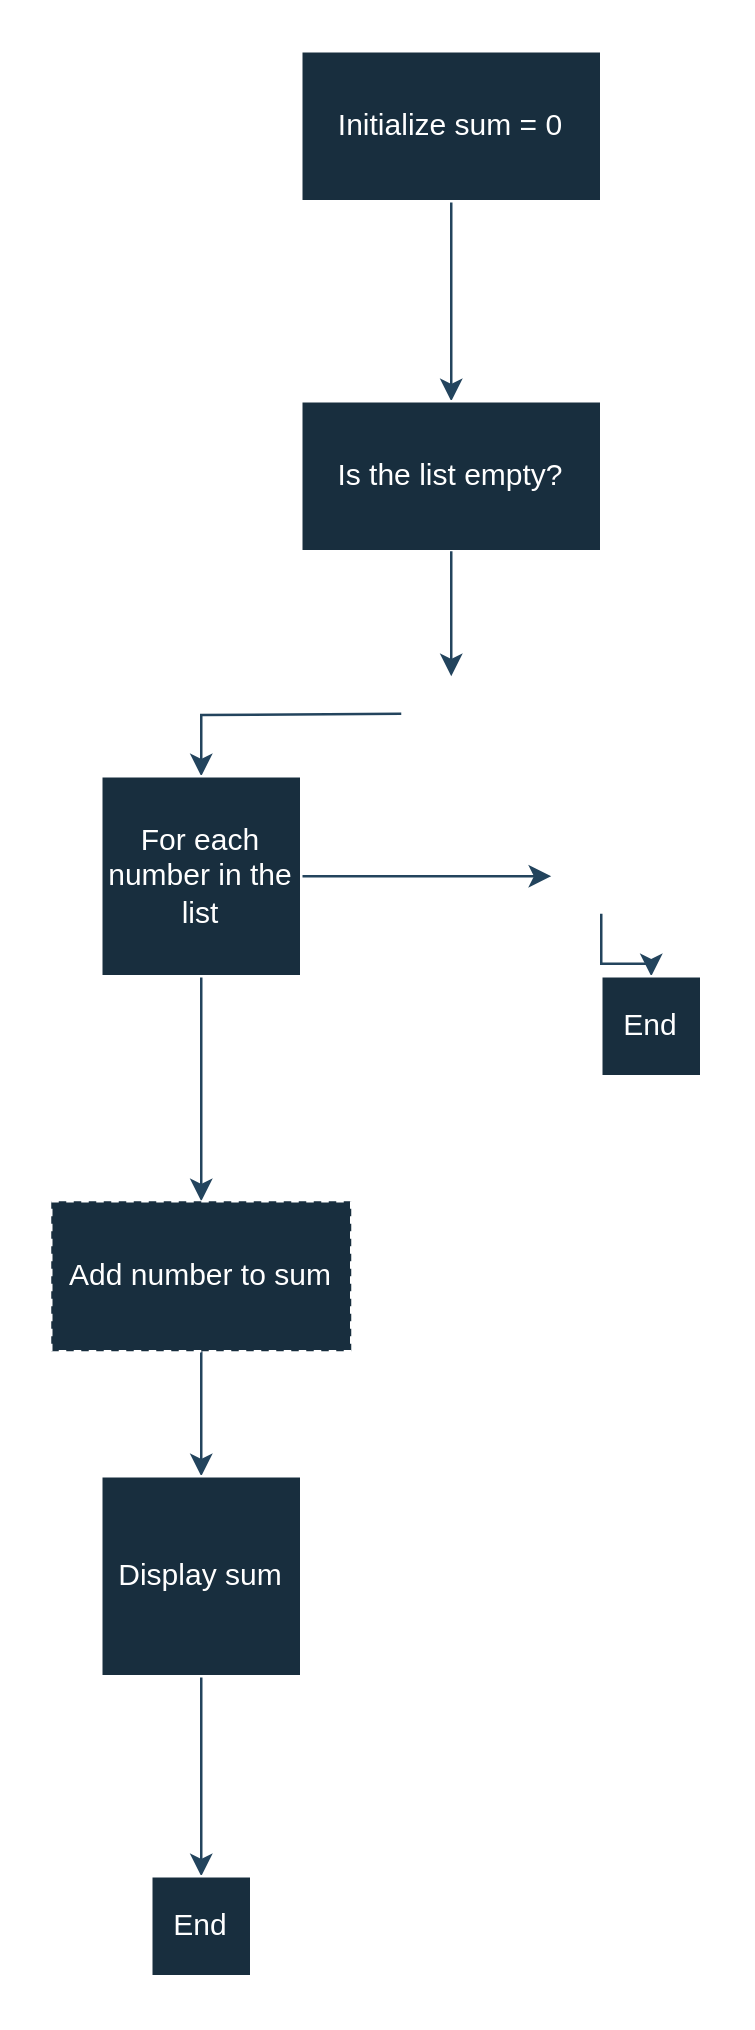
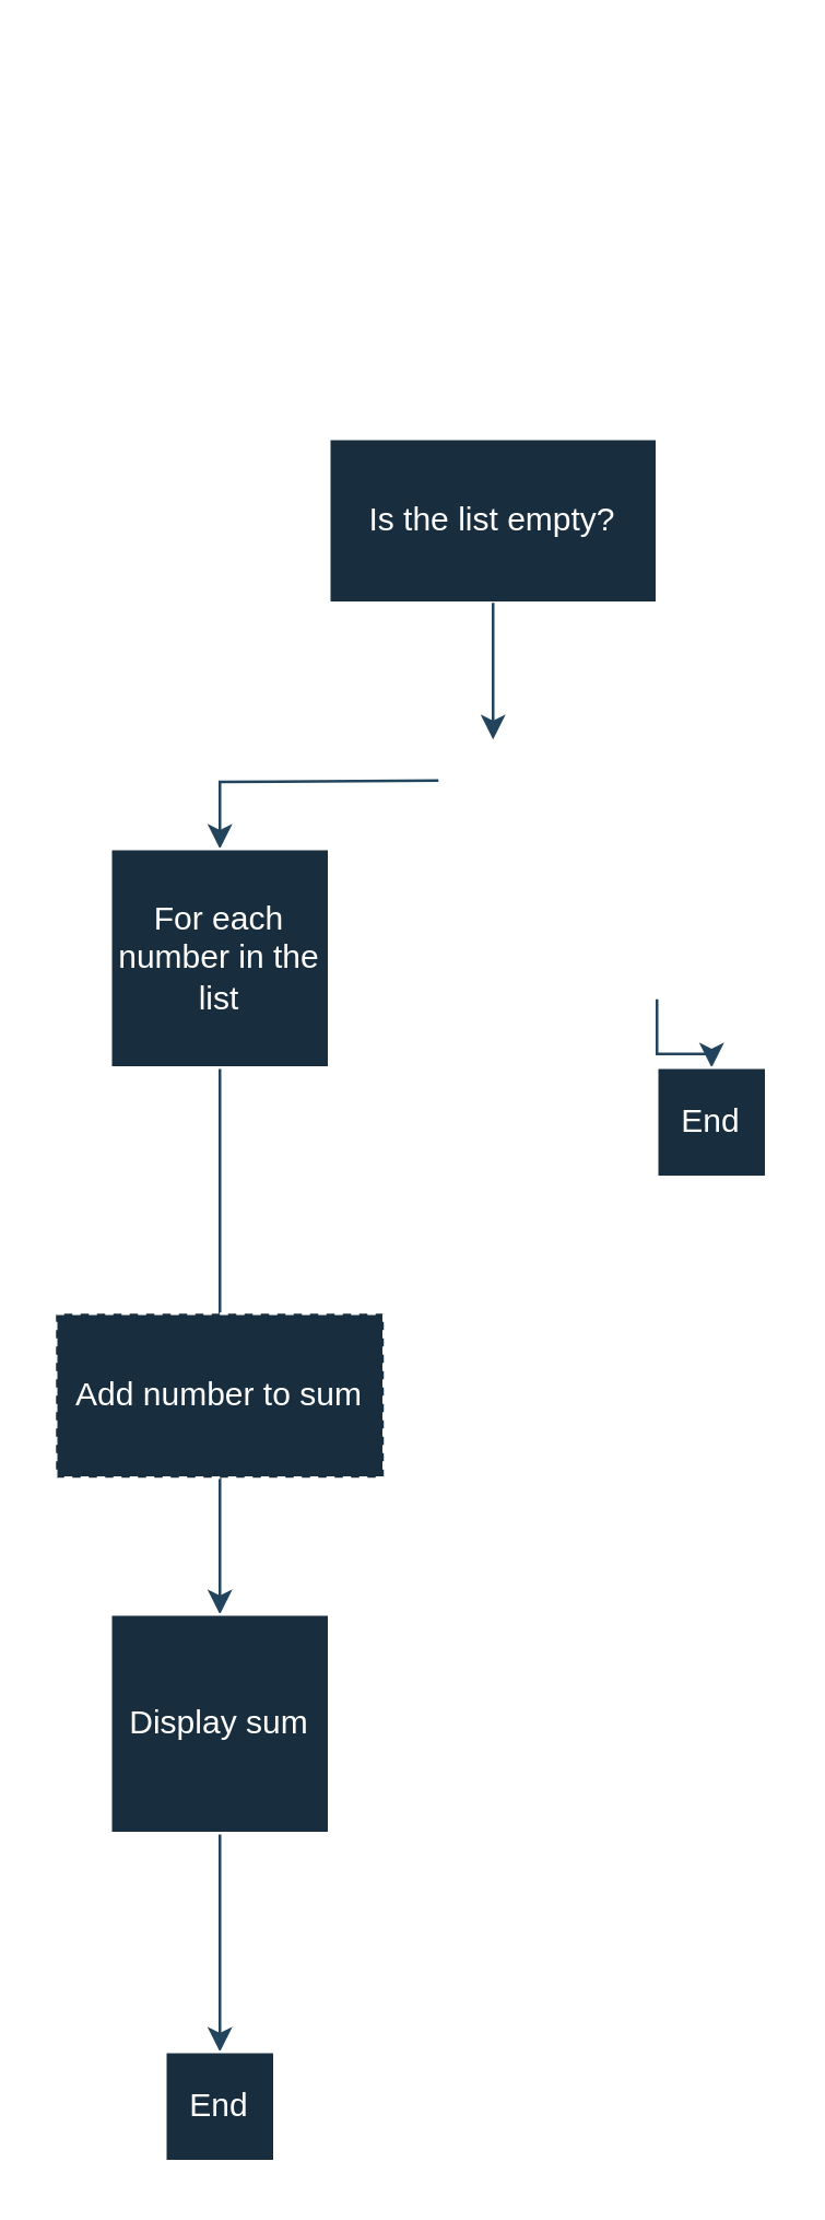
  <mxCell id="0" />
  <mxCell id="1" parent="0" />
- <mxCell id="2" value="" style="edgeStyle=orthogonalEdgeStyle;rounded=0;orthogonalLoop=1;jettySize=auto;html=1;labelBackgroundColor=none;fontColor=default;strokeColor=#23445D;" edge="1" parent="1" source="3" target="4"><mxGeometry relative="1" as="geometry" /></mxCell>
- <mxCell id="3" value="Initialize sum = 0" style="rounded=0;whiteSpace=wrap;html=1;labelBackgroundColor=none;fillColor=#182E3E;strokeColor=#FFFFFF;fontColor=#FFFFFF;" vertex="1" parent="1"><mxGeometry x="120" y="20" width="120" height="60" as="geometry" /></mxCell>
  <mxCell id="4" value="Is the list empty?" style="rounded=0;whiteSpace=wrap;html=1;labelBackgroundColor=none;fillColor=#182E3E;strokeColor=#FFFFFF;fontColor=#FFFFFF;" vertex="1" parent="1"><mxGeometry x="120" y="160" width="120" height="60" as="geometry" /></mxCell>
  <mxCell id="5" style="edgeStyle=orthogonalEdgeStyle;rounded=0;orthogonalLoop=1;jettySize=auto;html=1;labelBackgroundColor=none;fontColor=default;strokeColor=#23445D;" edge="1" parent="1" target="8"><mxGeometry relative="1" as="geometry"><mxPoint x="120" y="340" as="targetPoint" /><mxPoint x="160" y="285" as="sourcePoint" /></mxGeometry></mxCell>
- <mxCell id="6" style="edgeStyle=orthogonalEdgeStyle;rounded=0;orthogonalLoop=1;jettySize=auto;html=1;labelBackgroundColor=none;fontColor=default;strokeColor=#23445D;" edge="1" parent="1" source="8" target="10"><mxGeometry relative="1" as="geometry"><mxPoint x="180" y="350" as="targetPoint" /><Array as="points"><mxPoint x="210" y="350" /><mxPoint x="210" y="350" /></Array></mxGeometry></mxCell>
- <mxCell id="7" value="" style="edgeStyle=orthogonalEdgeStyle;rounded=0;orthogonalLoop=1;jettySize=auto;html=1;labelBackgroundColor=none;fontColor=default;strokeColor=#23445D;" edge="1" parent="1" source="8" target="15"><mxGeometry relative="1" as="geometry" /></mxCell>
+ <mxCell id="7" value="" style="edgeStyle=orthogonalEdgeStyle;rounded=0;orthogonalLoop=1;jettySize=auto;html=1;labelBackgroundColor=none;fontColor=default;strokeColor=#23445D;endArrow=none;" edge="1" parent="1" source="8" target="15"><mxGeometry relative="1" as="geometry" /></mxCell>
  <mxCell id="8" value="For each number in the list" style="whiteSpace=wrap;html=1;aspect=fixed;labelBackgroundColor=none;fillColor=#182E3E;strokeColor=#FFFFFF;fontColor=#FFFFFF;" vertex="1" parent="1"><mxGeometry x="40" y="310" width="80" height="80" as="geometry" /></mxCell>
  <mxCell id="9" style="edgeStyle=orthogonalEdgeStyle;rounded=0;orthogonalLoop=1;jettySize=auto;html=1;labelBackgroundColor=none;fontColor=default;strokeColor=#23445D;" edge="1" parent="1" source="10" target="11"><mxGeometry relative="1" as="geometry"><mxPoint x="270" y="410" as="targetPoint" /></mxGeometry></mxCell>
  <mxCell id="10" value="Yes" style="text;html=1;align=center;verticalAlign=middle;resizable=0;points=[];autosize=1;strokeColor=none;fillColor=none;labelBackgroundColor=none;fontColor=#FFFFFF;" vertex="1" parent="1"><mxGeometry x="220" y="335" width="40" height="30" as="geometry" /></mxCell>
  <mxCell id="11" value="End" style="whiteSpace=wrap;html=1;aspect=fixed;labelBackgroundColor=none;fillColor=#182E3E;strokeColor=#FFFFFF;fontColor=#FFFFFF;" vertex="1" parent="1"><mxGeometry x="240" y="390" width="40" height="40" as="geometry" /></mxCell>
  <mxCell id="12" value="" style="edgeStyle=orthogonalEdgeStyle;rounded=0;orthogonalLoop=1;jettySize=auto;html=1;exitX=0.5;exitY=1;exitDx=0;exitDy=0;labelBackgroundColor=none;fontColor=default;strokeColor=#23445D;" edge="1" parent="1" source="4"><mxGeometry relative="1" as="geometry"><mxPoint x="180" y="270" as="targetPoint" /><mxPoint x="180" y="220" as="sourcePoint" /></mxGeometry></mxCell>
  <mxCell id="13" value="No" style="text;html=1;align=center;verticalAlign=middle;resizable=0;points=[];autosize=1;strokeColor=none;fillColor=none;labelBackgroundColor=none;fontColor=#FFFFFF;" vertex="1" parent="1"><mxGeometry x="160" y="268" width="40" height="30" as="geometry" /></mxCell>
  <mxCell id="14" style="edgeStyle=orthogonalEdgeStyle;rounded=0;orthogonalLoop=1;jettySize=auto;html=1;entryX=0.5;entryY=0;entryDx=0;entryDy=0;labelBackgroundColor=none;fontColor=default;strokeColor=#23445D;" edge="1" parent="1" source="15" target="17"><mxGeometry relative="1" as="geometry" /></mxCell>
  <mxCell id="15" value="Add number to sum" style="whiteSpace=wrap;html=1;labelBackgroundColor=none;fillColor=#182E3E;strokeColor=#FFFFFF;fontColor=#FFFFFF;dashed=1;" vertex="1" parent="1"><mxGeometry x="20" y="480" width="120" height="60" as="geometry" /></mxCell>
  <mxCell id="16" value="" style="edgeStyle=orthogonalEdgeStyle;rounded=0;orthogonalLoop=1;jettySize=auto;html=1;labelBackgroundColor=none;fontColor=default;strokeColor=#23445D;" edge="1" parent="1" source="17" target="18"><mxGeometry relative="1" as="geometry" /></mxCell>
  <mxCell id="17" value="Display sum" style="whiteSpace=wrap;html=1;aspect=fixed;labelBackgroundColor=none;fillColor=#182E3E;strokeColor=#FFFFFF;fontColor=#FFFFFF;" vertex="1" parent="1"><mxGeometry x="40" y="590" width="80" height="80" as="geometry" /></mxCell>
  <mxCell id="18" value="End" style="whiteSpace=wrap;html=1;aspect=fixed;labelBackgroundColor=none;fillColor=#182E3E;strokeColor=#FFFFFF;fontColor=#FFFFFF;" vertex="1" parent="1"><mxGeometry x="60" y="750" width="40" height="40" as="geometry" /></mxCell>
